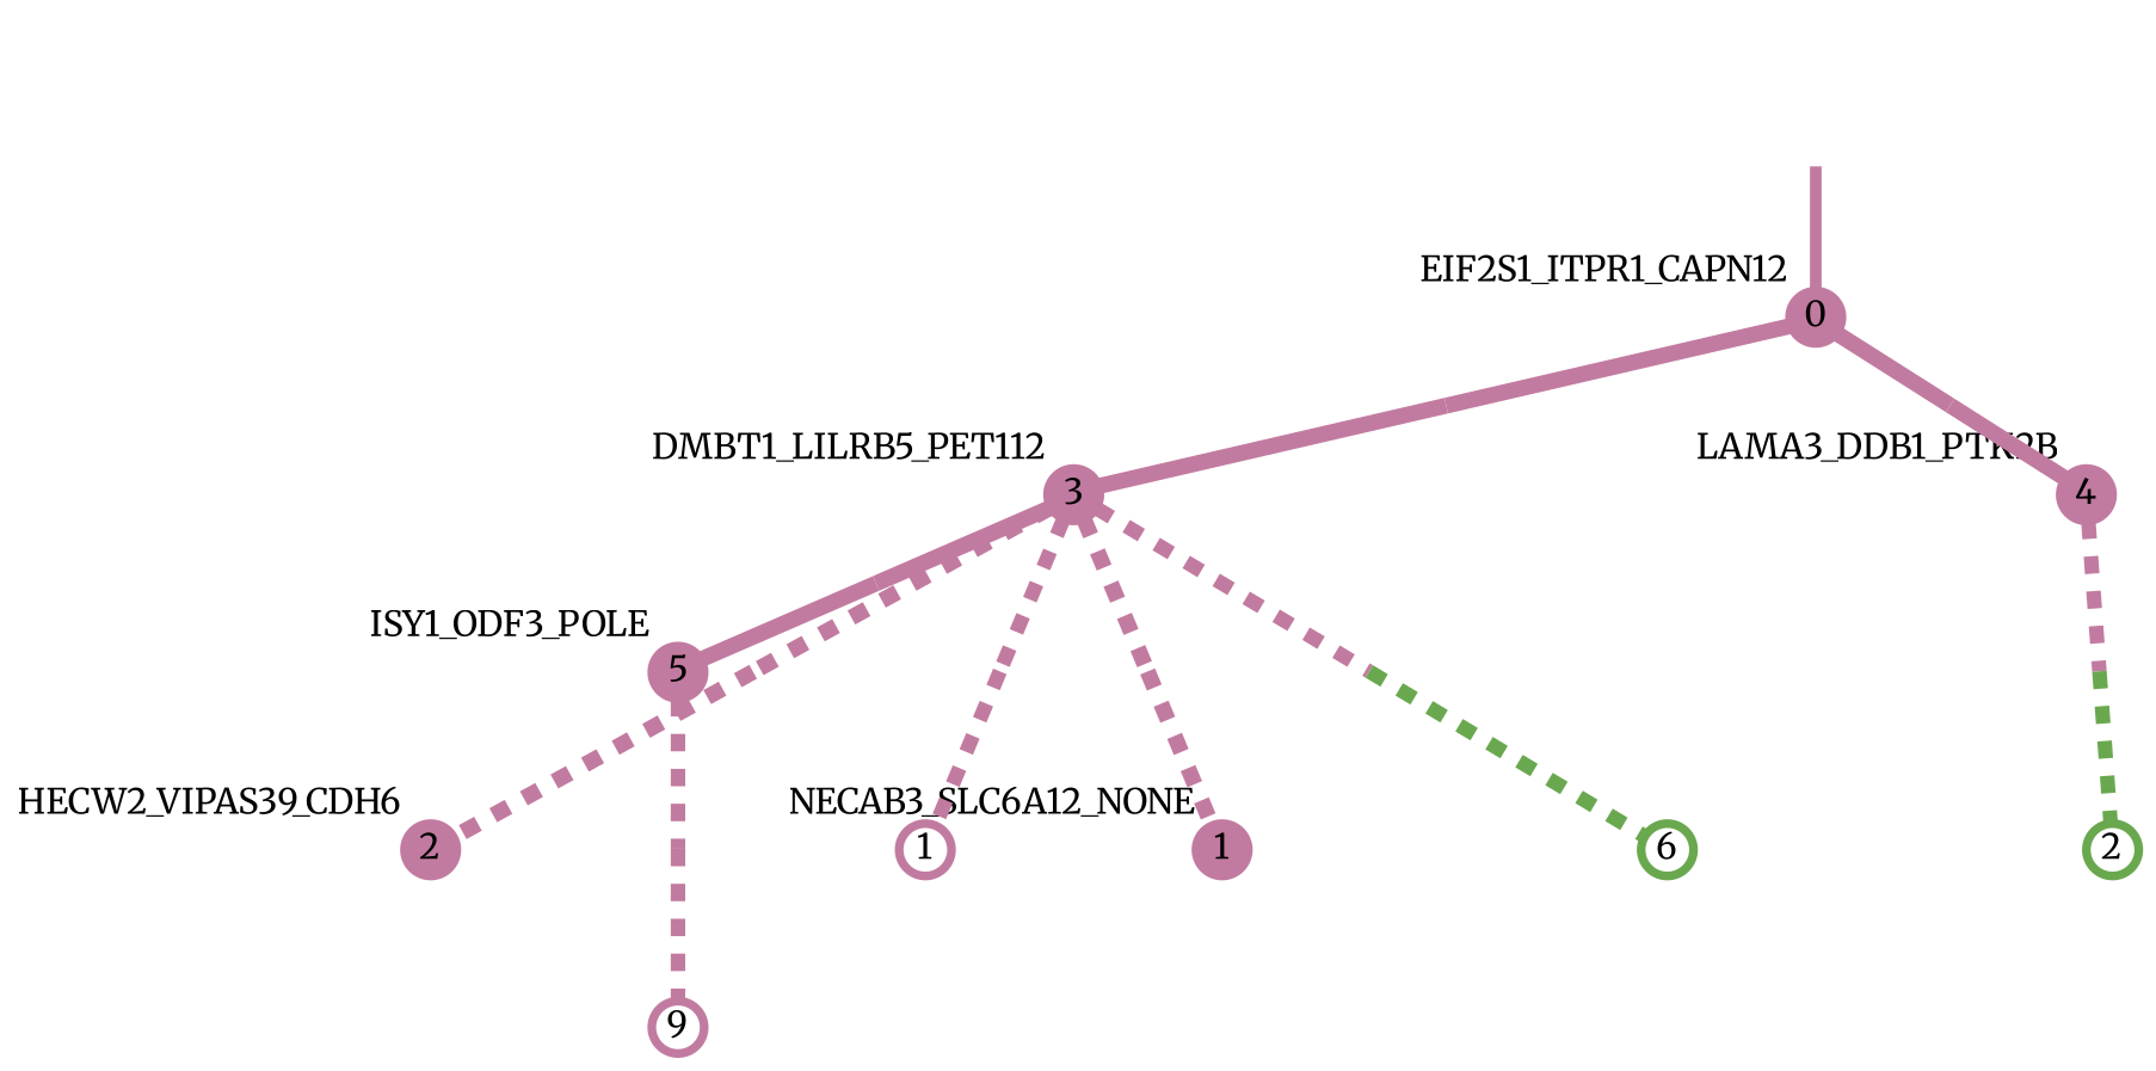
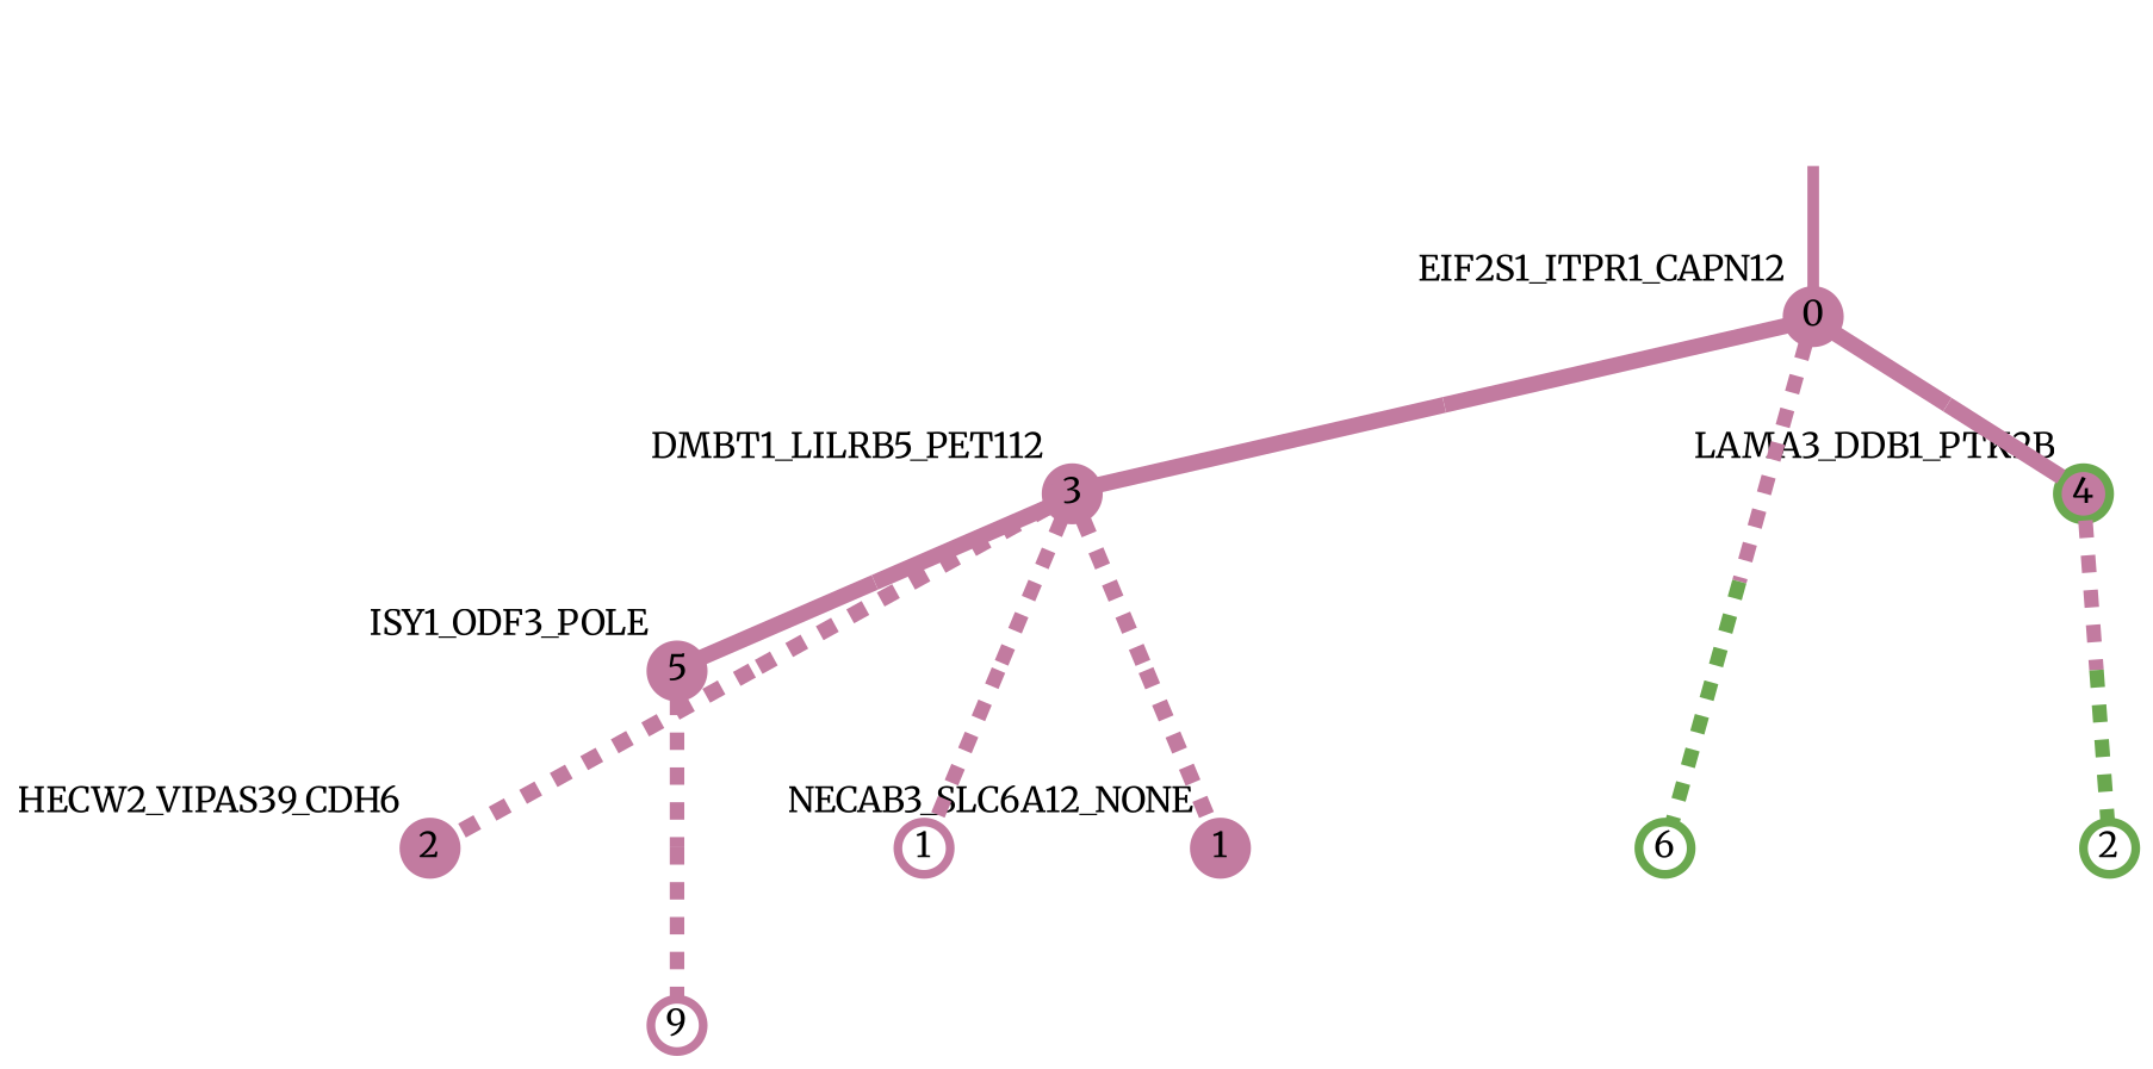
  strict digraph {
    fontname=Merriweather
    forcelabels=true
    nodesep=0.7
    rankdir=TB
    ranksep=0.6
    splines=false
    node [color="#c27ba0ff" fillcolor="#c27ba0ff" fixedsize=true fontname=Merriweather fontsize="12pt" penwidth=3 shape=circle style=filled]
    edge [arrowsize=0 color="#c27ba0ff;0.5:#c27ba0ff" fontname=Merriweather minlen=2.0 penwidth=5.5 style=dashed]
    0 [height=0.25 xlabel=EIF2S1_ITPR1_CAPN12]
    3 [height=0.25 xlabel=DMBT1_LILRB5_PET112]
-   4 [height=0.25 xlabel=LAMA3_DDB1_PTK2B]
+   4 [color="#6aa84fff" height=0.25 xlabel=LAMA3_DDB1_PTK2B]
    6 [color="#6aa84fff" fillcolor="#6aa84fff" height=0.25 style=solid]
    1 [height=0.25 xlabel=NECAB3_SLC6A12_NONE]
    2 [height=0.25 xlabel=HECW2_VIPAS39_CDH6]
    5 [height=0.25 xlabel=ISY1_ODF3_POLE]
    n8 [height=0.25 label=1 style=solid]
    n9 [color="#6aa84fff" fillcolor="#6aa84fff" height=0.25 label=2 style=solid]
    9 [height=0.25 style=solid]
    normal [style=invis xlabel=EIF2S1_ITPR1_CAPN12 color="" fillcolor="" fixedsize="" fontsize="" shape=""]
    0 -> 3 [minlen=1.2000000476837158 style=solid]
    0 -> 4 [minlen=1.2000000476837158 style=solid]
-   3 -> 6 [color="#c27ba0ff;0.5:#6aa84fff" penwidth=5]
+   0 -> 6 [color="#c27ba0ff;0.5:#6aa84fff" penwidth=5]
    3 -> 1
    3 -> 2
    3 -> 5 [minlen=1.0 style=solid]
    3 -> n8 [penwidth=5]
    4 -> n9 [color="#c27ba0ff;0.5:#6aa84fff" penwidth=5]
    5 -> 9 [penwidth=5]
    normal -> 0 [color="#c27ba0ff" penwidth=4 style=solid minlen=""]
  }
